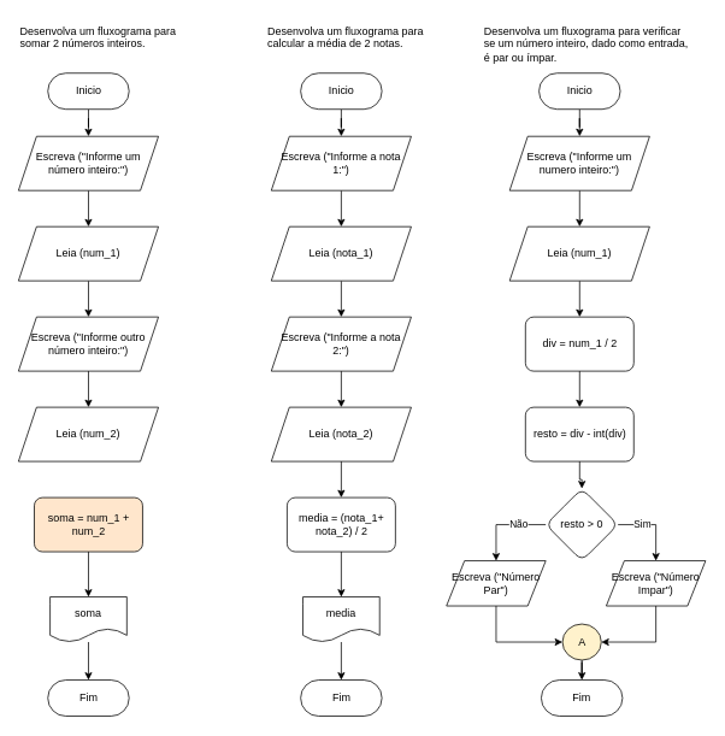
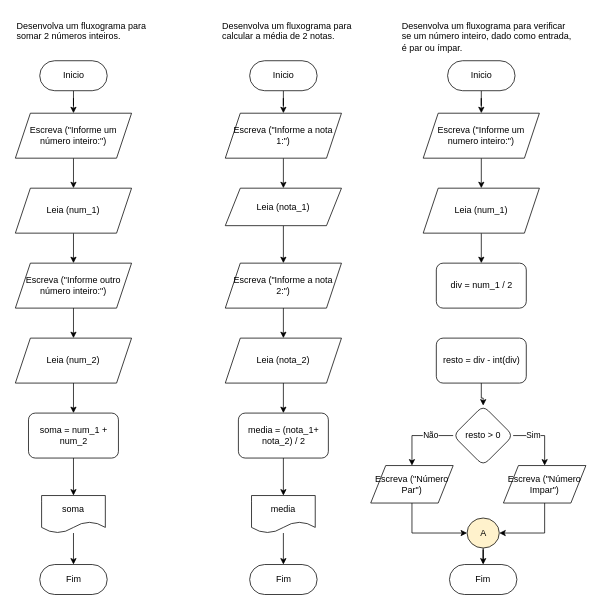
  <mxCell id="0" />
  <mxCell id="1" parent="0" />
  <mxCell id="2" value="Desenvolva um fluxograma para somar 2 números inteiros." style="text;whiteSpace=wrap;" parent="1" vertex="1"><mxGeometry x="20" y="20" width="200" height="40" as="geometry" /></mxCell>
  <mxCell id="3" value="Desenvolva um fluxograma para calcular a média de 2 notas." style="text;whiteSpace=wrap;" parent="1" vertex="1"><mxGeometry x="294" y="20" width="200" height="40" as="geometry" /></mxCell>
  <mxCell id="4" value="Desenvolva um fluxograma para verificar se um número inteiro, dado como entrada, é par ou ímpar." style="text;whiteSpace=wrap;" parent="1" vertex="1"><mxGeometry x="534" y="20" width="230" height="50" as="geometry" /></mxCell>
  <mxCell id="5" value="" style="edgeStyle=orthogonalEdgeStyle;rounded=0;orthogonalLoop=1;jettySize=auto;html=1;" parent="1" source="6" target="8" edge="1"><mxGeometry relative="1" as="geometry" /></mxCell>
  <mxCell id="6" value="Inicio" style="rounded=1;whiteSpace=wrap;html=1;arcSize=50;" parent="1" vertex="1"><mxGeometry x="52.5" y="80" width="90" height="40" as="geometry" /></mxCell>
  <mxCell id="7" value="" style="edgeStyle=orthogonalEdgeStyle;rounded=0;orthogonalLoop=1;jettySize=auto;html=1;" parent="1" source="8" target="12" edge="1"><mxGeometry relative="1" as="geometry" /></mxCell>
  <mxCell id="8" value="Escreva (&quot;Informe um número inteiro:&quot;)" style="shape=parallelogram;perimeter=parallelogramPerimeter;whiteSpace=wrap;html=1;fixedSize=1;" parent="1" vertex="1"><mxGeometry x="20" y="150" width="155" height="60" as="geometry" /></mxCell>
  <mxCell id="9" value="" style="edgeStyle=orthogonalEdgeStyle;rounded=0;orthogonalLoop=1;jettySize=auto;html=1;" parent="1" source="10" target="14" edge="1"><mxGeometry relative="1" as="geometry" /></mxCell>
  <mxCell id="10" value="Escreva (&quot;Informe outro número inteiro:&quot;)" style="shape=parallelogram;perimeter=parallelogramPerimeter;whiteSpace=wrap;html=1;fixedSize=1;" parent="1" vertex="1"><mxGeometry x="20" y="350" width="155" height="60" as="geometry" /></mxCell>
  <mxCell id="11" value="" style="edgeStyle=orthogonalEdgeStyle;rounded=0;orthogonalLoop=1;jettySize=auto;html=1;" parent="1" source="12" target="10" edge="1"><mxGeometry relative="1" as="geometry" /></mxCell>
  <mxCell id="12" value="Leia (num_1)" style="shape=parallelogram;perimeter=parallelogramPerimeter;whiteSpace=wrap;html=1;fixedSize=1;" parent="1" vertex="1"><mxGeometry x="20" y="250" width="155" height="60" as="geometry" /></mxCell>
+ <mxCell id="13" value="" style="edgeStyle=orthogonalEdgeStyle;rounded=0;orthogonalLoop=1;jettySize=auto;html=1;" parent="1" source="14" target="16" edge="1"><mxGeometry relative="1" as="geometry" /></mxCell>
  <mxCell id="14" value="Leia (num_2)" style="shape=parallelogram;perimeter=parallelogramPerimeter;whiteSpace=wrap;html=1;fixedSize=1;" parent="1" vertex="1"><mxGeometry x="20" y="450" width="155" height="60" as="geometry" /></mxCell>
  <mxCell id="15" value="" style="edgeStyle=orthogonalEdgeStyle;rounded=0;orthogonalLoop=1;jettySize=auto;html=1;" parent="1" source="16" target="19" edge="1"><mxGeometry relative="1" as="geometry" /></mxCell>
- <mxCell id="16" value="soma = num_1 + num_2" style="rounded=1;whiteSpace=wrap;html=1;fillColor=#ffe6cc;" parent="1" vertex="1"><mxGeometry x="37.5" y="550" width="120" height="60" as="geometry" /></mxCell>
+ <mxCell id="16" value="soma = num_1 + num_2" style="rounded=1;whiteSpace=wrap;html=1;" parent="1" vertex="1"><mxGeometry x="37.5" y="550" width="120" height="60" as="geometry" /></mxCell>
  <mxCell id="17" value="Fim" style="rounded=1;whiteSpace=wrap;html=1;arcSize=50;" parent="1" vertex="1"><mxGeometry x="52.5" y="752" width="90" height="40" as="geometry" /></mxCell>
  <mxCell id="18" value="" style="edgeStyle=orthogonalEdgeStyle;rounded=0;orthogonalLoop=1;jettySize=auto;html=1;" parent="1" source="19" target="17" edge="1"><mxGeometry relative="1" as="geometry" /></mxCell>
  <mxCell id="19" value="soma" style="shape=document;whiteSpace=wrap;html=1;boundedLbl=1;" parent="1" vertex="1"><mxGeometry x="55" y="660" width="85" height="50" as="geometry" /></mxCell>
  <mxCell id="20" value="" style="edgeStyle=orthogonalEdgeStyle;rounded=0;orthogonalLoop=1;jettySize=auto;html=1;" parent="1" source="21" target="23" edge="1"><mxGeometry relative="1" as="geometry" /></mxCell>
  <mxCell id="21" value="Inicio" style="rounded=1;whiteSpace=wrap;html=1;arcSize=50;" parent="1" vertex="1"><mxGeometry x="332.5" y="80" width="90" height="40" as="geometry" /></mxCell>
  <mxCell id="22" value="" style="edgeStyle=orthogonalEdgeStyle;rounded=0;orthogonalLoop=1;jettySize=auto;html=1;" parent="1" source="23" target="27" edge="1"><mxGeometry relative="1" as="geometry" /></mxCell>
  <mxCell id="23" value="Escreva (&quot;Informe a nota 1:&quot;)" style="shape=parallelogram;perimeter=parallelogramPerimeter;whiteSpace=wrap;html=1;fixedSize=1;" parent="1" vertex="1"><mxGeometry x="300" y="150" width="155" height="60" as="geometry" /></mxCell>
  <mxCell id="24" value="" style="edgeStyle=orthogonalEdgeStyle;rounded=0;orthogonalLoop=1;jettySize=auto;html=1;" parent="1" source="25" target="29" edge="1"><mxGeometry relative="1" as="geometry" /></mxCell>
  <mxCell id="25" value="Escreva (&quot;Informe a nota 2:&quot;)" style="shape=parallelogram;perimeter=parallelogramPerimeter;whiteSpace=wrap;html=1;fixedSize=1;" parent="1" vertex="1"><mxGeometry x="300" y="350" width="155" height="60" as="geometry" /></mxCell>
  <mxCell id="26" value="" style="edgeStyle=orthogonalEdgeStyle;rounded=0;orthogonalLoop=1;jettySize=auto;html=1;" parent="1" source="27" target="25" edge="1"><mxGeometry relative="1" as="geometry" /></mxCell>
- <mxCell id="27" value="Leia (nota_1)" style="shape=parallelogram;perimeter=parallelogramPerimeter;whiteSpace=wrap;html=1;fixedSize=1;" parent="1" vertex="1"><mxGeometry x="300" y="250" width="155" height="60" as="geometry" /></mxCell>
+ <mxCell id="27" value="Leia (nota_1)" style="shape=parallelogram;perimeter=parallelogramPerimeter;whiteSpace=wrap;html=1;fixedSize=1;" parent="1" vertex="1"><mxGeometry x="300" y="250" width="155" height="50" as="geometry" /></mxCell>
  <mxCell id="28" value="" style="edgeStyle=orthogonalEdgeStyle;rounded=0;orthogonalLoop=1;jettySize=auto;html=1;" parent="1" source="29" target="31" edge="1"><mxGeometry relative="1" as="geometry" /></mxCell>
  <mxCell id="29" value="Leia (nota_2)" style="shape=parallelogram;perimeter=parallelogramPerimeter;whiteSpace=wrap;html=1;fixedSize=1;" parent="1" vertex="1"><mxGeometry x="300" y="450" width="155" height="60" as="geometry" /></mxCell>
  <mxCell id="30" value="" style="edgeStyle=orthogonalEdgeStyle;rounded=0;orthogonalLoop=1;jettySize=auto;html=1;" parent="1" source="31" target="34" edge="1"><mxGeometry relative="1" as="geometry" /></mxCell>
  <mxCell id="31" value="media = (nota_1+ nota_2) / 2" style="rounded=1;whiteSpace=wrap;html=1;" parent="1" vertex="1"><mxGeometry x="317.5" y="550" width="120" height="60" as="geometry" /></mxCell>
  <mxCell id="32" value="Fim" style="rounded=1;whiteSpace=wrap;html=1;arcSize=50;" parent="1" vertex="1"><mxGeometry x="332.5" y="752" width="90" height="40" as="geometry" /></mxCell>
  <mxCell id="33" value="" style="edgeStyle=orthogonalEdgeStyle;rounded=0;orthogonalLoop=1;jettySize=auto;html=1;" parent="1" source="34" target="32" edge="1"><mxGeometry relative="1" as="geometry" /></mxCell>
  <mxCell id="34" value="media" style="shape=document;whiteSpace=wrap;html=1;boundedLbl=1;" parent="1" vertex="1"><mxGeometry x="335" y="660" width="85" height="50" as="geometry" /></mxCell>
  <mxCell id="35" value="" style="edgeStyle=orthogonalEdgeStyle;rounded=0;orthogonalLoop=1;jettySize=auto;html=1;" parent="1" source="36" target="38" edge="1"><mxGeometry relative="1" as="geometry" /></mxCell>
  <mxCell id="36" value="Inicio" style="rounded=1;whiteSpace=wrap;html=1;arcSize=50;" parent="1" vertex="1"><mxGeometry x="596.5" y="80" width="90" height="40" as="geometry" /></mxCell>
  <mxCell id="37" value="" style="edgeStyle=orthogonalEdgeStyle;rounded=0;orthogonalLoop=1;jettySize=auto;html=1;" parent="1" source="38" target="40" edge="1"><mxGeometry relative="1" as="geometry" /></mxCell>
  <mxCell id="38" value="Escreva (&quot;Informe um numero inteiro:&quot;)" style="shape=parallelogram;perimeter=parallelogramPerimeter;whiteSpace=wrap;html=1;fixedSize=1;" parent="1" vertex="1"><mxGeometry x="564" y="150" width="155" height="60" as="geometry" /></mxCell>
  <mxCell id="39" value="" style="edgeStyle=orthogonalEdgeStyle;rounded=0;orthogonalLoop=1;jettySize=auto;html=1;entryX=0.5;entryY=0;entryDx=0;entryDy=0;" parent="1" source="40" target="43" edge="1"><mxGeometry relative="1" as="geometry"><mxPoint x="641.5" y="350" as="targetPoint" /></mxGeometry></mxCell>
  <mxCell id="40" value="Leia (num_1)" style="shape=parallelogram;perimeter=parallelogramPerimeter;whiteSpace=wrap;html=1;fixedSize=1;" parent="1" vertex="1"><mxGeometry x="564" y="250" width="155" height="60" as="geometry" /></mxCell>
  <mxCell id="41" value="Fim" style="rounded=1;whiteSpace=wrap;html=1;arcSize=50;" parent="1" vertex="1"><mxGeometry x="599" y="752" width="90" height="40" as="geometry" /></mxCell>
- <mxCell id="42" value="" style="edgeStyle=orthogonalEdgeStyle;rounded=0;orthogonalLoop=1;jettySize=auto;html=1;" parent="1" source="43" target="45" edge="1"><mxGeometry relative="1" as="geometry" /></mxCell>
  <mxCell id="43" value="div = num_1 / 2" style="rounded=1;whiteSpace=wrap;html=1;" parent="1" vertex="1"><mxGeometry x="581.5" y="350" width="120" height="60" as="geometry" /></mxCell>
  <mxCell id="44" value="" style="edgeStyle=orthogonalEdgeStyle;rounded=0;orthogonalLoop=1;jettySize=auto;html=1;" parent="1" source="45" target="46" edge="1"><mxGeometry relative="1" as="geometry" /></mxCell>
  <mxCell id="45" value="resto = div - int(div)" style="rounded=1;whiteSpace=wrap;html=1;" parent="1" vertex="1"><mxGeometry x="581.5" y="450" width="120" height="60" as="geometry" /></mxCell>
  <mxCell id="46" value="resto &amp;gt; 0" style="rhombus;whiteSpace=wrap;html=1;rounded=1;" parent="1" vertex="1"><mxGeometry x="604" y="540" width="80" height="80" as="geometry" /></mxCell>
  <mxCell id="47" style="edgeStyle=orthogonalEdgeStyle;rounded=0;orthogonalLoop=1;jettySize=auto;html=1;exitX=0.5;exitY=1;exitDx=0;exitDy=0;entryX=0;entryY=0.5;entryDx=0;entryDy=0;" parent="1" source="48" target="56" edge="1"><mxGeometry relative="1" as="geometry" /></mxCell>
  <mxCell id="48" value="Escreva (&quot;Número Par&quot;)" style="shape=parallelogram;perimeter=parallelogramPerimeter;whiteSpace=wrap;html=1;fixedSize=1;" parent="1" vertex="1"><mxGeometry x="494" y="620" width="110" height="50" as="geometry" /></mxCell>
  <mxCell id="49" style="edgeStyle=orthogonalEdgeStyle;rounded=0;orthogonalLoop=1;jettySize=auto;html=1;exitX=0;exitY=0.5;exitDx=0;exitDy=0;entryX=0.5;entryY=0;entryDx=0;entryDy=0;" parent="1" source="46" target="48" edge="1"><mxGeometry relative="1" as="geometry" /></mxCell>
  <mxCell id="50" value="Não" style="edgeLabel;html=1;align=center;verticalAlign=middle;resizable=0;points=[];" parent="49" vertex="1" connectable="0"><mxGeometry x="-0.257" y="-1" relative="1" as="geometry"><mxPoint x="4" as="offset" /></mxGeometry></mxCell>
  <mxCell id="51" style="edgeStyle=orthogonalEdgeStyle;rounded=0;orthogonalLoop=1;jettySize=auto;html=1;exitX=0.5;exitY=1;exitDx=0;exitDy=0;entryX=1;entryY=0.5;entryDx=0;entryDy=0;" parent="1" source="52" target="56" edge="1"><mxGeometry relative="1" as="geometry" /></mxCell>
  <mxCell id="52" value="Escreva (&quot;Número Impar&quot;)" style="shape=parallelogram;perimeter=parallelogramPerimeter;whiteSpace=wrap;html=1;fixedSize=1;" parent="1" vertex="1"><mxGeometry x="671" y="620" width="110" height="50" as="geometry" /></mxCell>
  <mxCell id="53" style="edgeStyle=orthogonalEdgeStyle;rounded=0;orthogonalLoop=1;jettySize=auto;html=1;exitX=1;exitY=0.5;exitDx=0;exitDy=0;entryX=0.5;entryY=0;entryDx=0;entryDy=0;" parent="1" source="46" target="52" edge="1"><mxGeometry relative="1" as="geometry" /></mxCell>
  <mxCell id="54" value="Sim" style="edgeLabel;html=1;align=center;verticalAlign=middle;resizable=0;points=[];" parent="53" vertex="1" connectable="0"><mxGeometry x="-0.172" y="1" relative="1" as="geometry"><mxPoint x="-8" as="offset" /></mxGeometry></mxCell>
  <mxCell id="55" value="" style="edgeStyle=orthogonalEdgeStyle;rounded=0;orthogonalLoop=1;jettySize=auto;html=1;" parent="1" source="56" target="41" edge="1"><mxGeometry relative="1" as="geometry" /></mxCell>
  <mxCell id="56" value="A" style="ellipse;whiteSpace=wrap;html=1;fillColor=#fff2cc;" parent="1" vertex="1"><mxGeometry x="622.5" y="690" width="43" height="40" as="geometry" /></mxCell>
